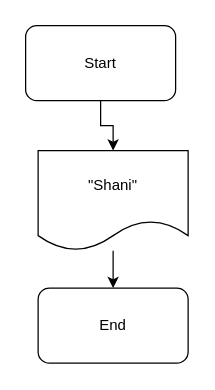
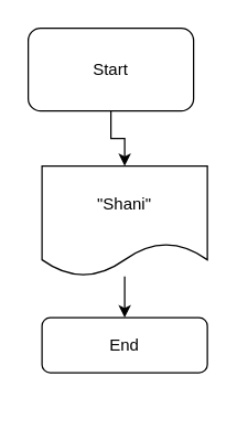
  <mxCell id="0" />
  <mxCell id="1" parent="0" />
  <mxCell id="2" value="" style="edgeStyle=orthogonalEdgeStyle;rounded=0;orthogonalLoop=1;jettySize=auto;html=1;" edge="1" parent="1" source="3" target="6"><mxGeometry relative="1" as="geometry" /></mxCell>
  <mxCell id="3" value="Start" style="rounded=1;whiteSpace=wrap;html=1;" parent="1" vertex="1"><mxGeometry x="20" y="20" width="120" height="60" as="geometry" /></mxCell>
- <mxCell id="4" value="End" style="rounded=1;whiteSpace=wrap;html=1;" parent="1" vertex="1"><mxGeometry x="30" y="230" width="120" height="60" as="geometry" /></mxCell>
+ <mxCell id="4" value="End" style="rounded=1;whiteSpace=wrap;html=1;" parent="1" vertex="1"><mxGeometry x="30" y="230" width="120" height="40" as="geometry" /></mxCell>
  <mxCell id="5" value="" style="edgeStyle=orthogonalEdgeStyle;rounded=0;orthogonalLoop=1;jettySize=auto;html=1;" edge="1" parent="1" source="6" target="4"><mxGeometry relative="1" as="geometry" /></mxCell>
  <mxCell id="6" value="&quot;Shani&quot;" style="shape=document;whiteSpace=wrap;html=1;boundedLbl=1;" vertex="1" parent="1"><mxGeometry x="30" y="120" width="120" height="80" as="geometry" /></mxCell>
